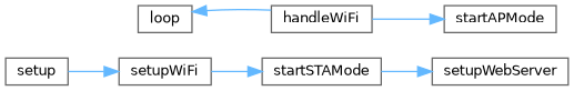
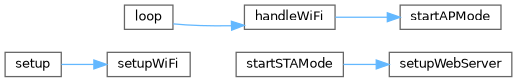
  digraph {
    rankdir=RL
    node [color=grey40 fillcolor=white fontname=Helvetica fontsize=10 shape=box style=filled]
    edge [color=steelblue1 dir=back fontname=Helvetica fontsize=10 labelfontname=Helvetica labelfontsize=10 style=solid]
    n1 [height=0.2 label=setupWebServer width=0.4]
    n2 [height=0.2 label=startSTAMode width=0.4]
    n3 [height=0.2 label=startAPMode width=0.4]
    n4 [height=0.2 label=handleWiFi width=0.4]
    n5 [height=0.2 label=setupWiFi width=0.4]
    n6 [height=0.2 label=loop width=0.4]
    n7 [height=0.2 label=setup width=0.4]
    n1 -> n2
-   n2 -> n5
    n3 -> n4
-   n6 -> n4
+   n4 -> n6
    n5 -> n7
  }
